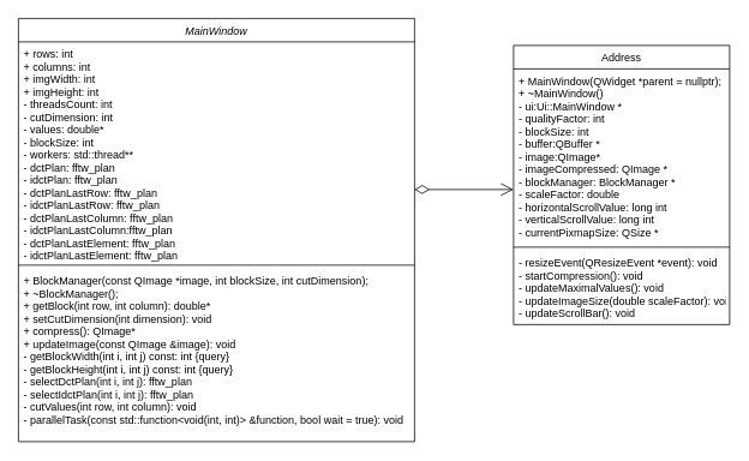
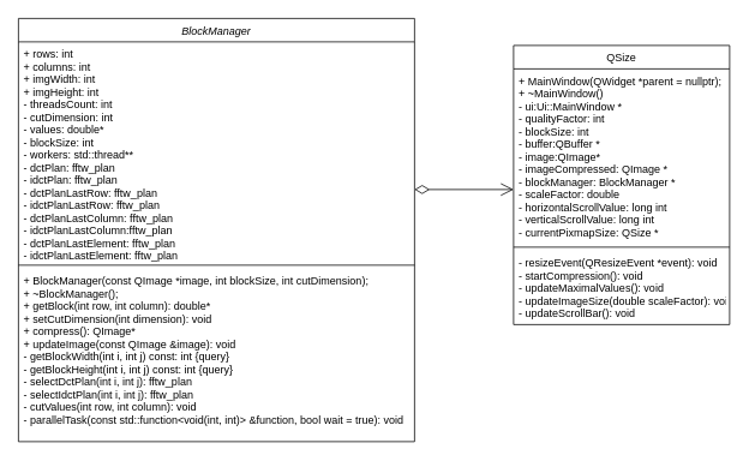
  <mxCell id="0" />
  <mxCell id="1" parent="0" />
- <mxCell id="2" value="MainWindow" style="swimlane;fontStyle=2;align=center;verticalAlign=top;childLayout=stackLayout;horizontal=1;startSize=26;horizontalStack=0;resizeParent=1;resizeLast=0;collapsible=1;marginBottom=0;rounded=0;shadow=0;strokeWidth=1;" parent="1" vertex="1"><mxGeometry x="20" y="20" width="440" height="470" as="geometry"><mxRectangle x="230" y="140" width="160" height="26" as="alternateBounds" /></mxGeometry></mxCell>
+ <mxCell id="2" value="BlockManager" style="swimlane;fontStyle=2;align=center;verticalAlign=top;childLayout=stackLayout;horizontal=1;startSize=26;horizontalStack=0;resizeParent=1;resizeLast=0;collapsible=1;marginBottom=0;rounded=0;shadow=0;strokeWidth=1;" parent="1" vertex="1"><mxGeometry x="20" y="20" width="440" height="470" as="geometry"><mxRectangle x="230" y="140" width="160" height="26" as="alternateBounds" /></mxGeometry></mxCell>
  <mxCell id="3" value="+ rows: int&#10;+ columns: int&#10;+ imgWidth: int&#10;+ imgHeight: int&#10;- threadsCount: int &#10;- cutDimension: int&#10;- values: double*&#10;- blockSize: int&#10;- workers: std::thread**&#10;- dctPlan: fftw_plan&#10;- idctPlan: fftw_plan&#10;- dctPlanLastRow: fftw_plan&#10;- idctPlanLastRow: fftw_plan&#10;- dctPlanLastColumn: fftw_plan&#10;- idctPlanLastColumn:fftw_plan&#10;- dctPlanLastElement: fftw_plan&#10;- idctPlanLastElement: fftw_plan" style="text;align=left;verticalAlign=top;spacingLeft=4;spacingRight=4;overflow=hidden;rotatable=0;points=[[0,0.5],[1,0.5]];portConstraint=eastwest;" parent="2" vertex="1"><mxGeometry y="26" width="440" height="244" as="geometry" /></mxCell>
  <mxCell id="4" value="" style="line;html=1;strokeWidth=1;align=left;verticalAlign=middle;spacingTop=-1;spacingLeft=3;spacingRight=3;rotatable=0;labelPosition=right;points=[];portConstraint=eastwest;" parent="2" vertex="1"><mxGeometry y="270" width="440" height="8" as="geometry" /></mxCell>
  <mxCell id="5" value="+ BlockManager(const QImage *image, int blockSize, int cutDimension);&#10;+ ~BlockManager();&#10;+ getBlock(int row, int column): double*&#10;+ setCutDimension(int dimension): void&#10;+ compress(): QImage*&#10;+ updateImage(const QImage &amp;image): void&#10;- getBlockWidth(int i, int j) const: int {query}&#10;- getBlockHeight(int i, int j) const: int {query}&#10;- selectDctPlan(int i, int j): fftw_plan&#10;- selectIdctPlan(int i, int j): fftw_plan&#10;- cutValues(int row, int column): void&#10;- parallelTask(const std::function&lt;void(int, int)&gt; &amp;function, bool wait = true): void" style="text;align=left;verticalAlign=top;spacingLeft=4;spacingRight=4;overflow=hidden;rotatable=0;points=[[0,0.5],[1,0.5]];portConstraint=eastwest;" parent="2" vertex="1"><mxGeometry y="278" width="440" height="182" as="geometry" /></mxCell>
- <mxCell id="6" value="Address" style="swimlane;fontStyle=0;align=center;verticalAlign=top;childLayout=stackLayout;horizontal=1;startSize=26;horizontalStack=0;resizeParent=1;resizeLast=0;collapsible=1;marginBottom=0;rounded=0;shadow=0;strokeWidth=1;" parent="1" vertex="1"><mxGeometry x="570" y="50" width="240" height="310" as="geometry"><mxRectangle x="550" y="140" width="160" height="26" as="alternateBounds" /></mxGeometry></mxCell>
+ <mxCell id="6" value="QSize" style="swimlane;fontStyle=0;align=center;verticalAlign=top;childLayout=stackLayout;horizontal=1;startSize=26;horizontalStack=0;resizeParent=1;resizeLast=0;collapsible=1;marginBottom=0;rounded=0;shadow=0;strokeWidth=1;" parent="1" vertex="1"><mxGeometry x="570" y="50" width="240" height="310" as="geometry"><mxRectangle x="550" y="140" width="160" height="26" as="alternateBounds" /></mxGeometry></mxCell>
  <mxCell id="7" value="+ MainWindow(QWidget *parent = nullptr);&#10;+ ~MainWindow()&#10;- ui:Ui::MainWindow *&#10;- qualityFactor: int&#10;- blockSize: int&#10;- buffer:QBuffer *&#10;- image:QImage*&#10;- imageCompressed: QImage *&#10;- blockManager: BlockManager *&#10;- scaleFactor: double&#10;- horizontalScrollValue: long int&#10;- verticalScrollValue: long int&#10;- currentPixmapSize: QSize *&#10;" style="text;align=left;verticalAlign=top;spacingLeft=4;spacingRight=4;overflow=hidden;rotatable=0;points=[[0,0.5],[1,0.5]];portConstraint=eastwest;" parent="6" vertex="1"><mxGeometry y="26" width="240" height="194" as="geometry" /></mxCell>
  <mxCell id="8" value="" style="line;html=1;strokeWidth=1;align=left;verticalAlign=middle;spacingTop=-1;spacingLeft=3;spacingRight=3;rotatable=0;labelPosition=right;points=[];portConstraint=eastwest;" parent="6" vertex="1"><mxGeometry y="220" width="240" height="8" as="geometry" /></mxCell>
  <mxCell id="9" value="- resizeEvent(QResizeEvent *event): void&#10;- startCompression(): void&#10;- updateMaximalValues(): void&#10;- updateImageSize(double scaleFactor): void&#10;- updateScrollBar(): void" style="text;align=left;verticalAlign=top;spacingLeft=4;spacingRight=4;overflow=hidden;rotatable=0;points=[[0,0.5],[1,0.5]];portConstraint=eastwest;" parent="6" vertex="1"><mxGeometry y="228" width="240" height="82" as="geometry" /></mxCell>
  <mxCell id="10" value="" style="endArrow=open;html=1;endSize=12;startArrow=diamondThin;startSize=14;startFill=0;edgeStyle=orthogonalEdgeStyle;rounded=0;" edge="1" parent="1"><mxGeometry x="1" y="-51" relative="1" as="geometry"><mxPoint x="460" y="210" as="sourcePoint" /><mxPoint x="570" y="210" as="targetPoint" /><mxPoint x="50" y="-41" as="offset" /></mxGeometry></mxCell>
